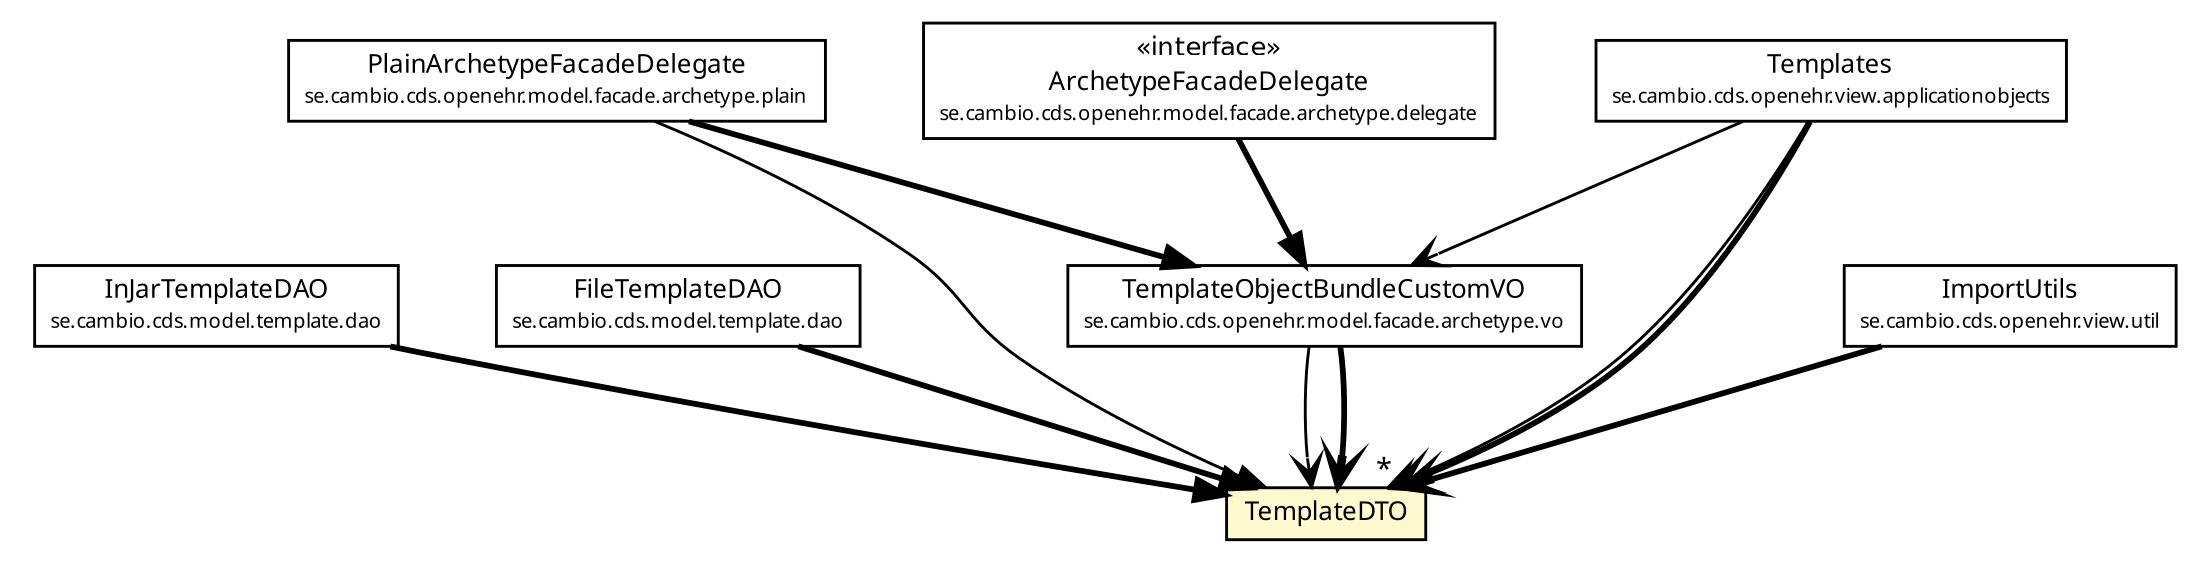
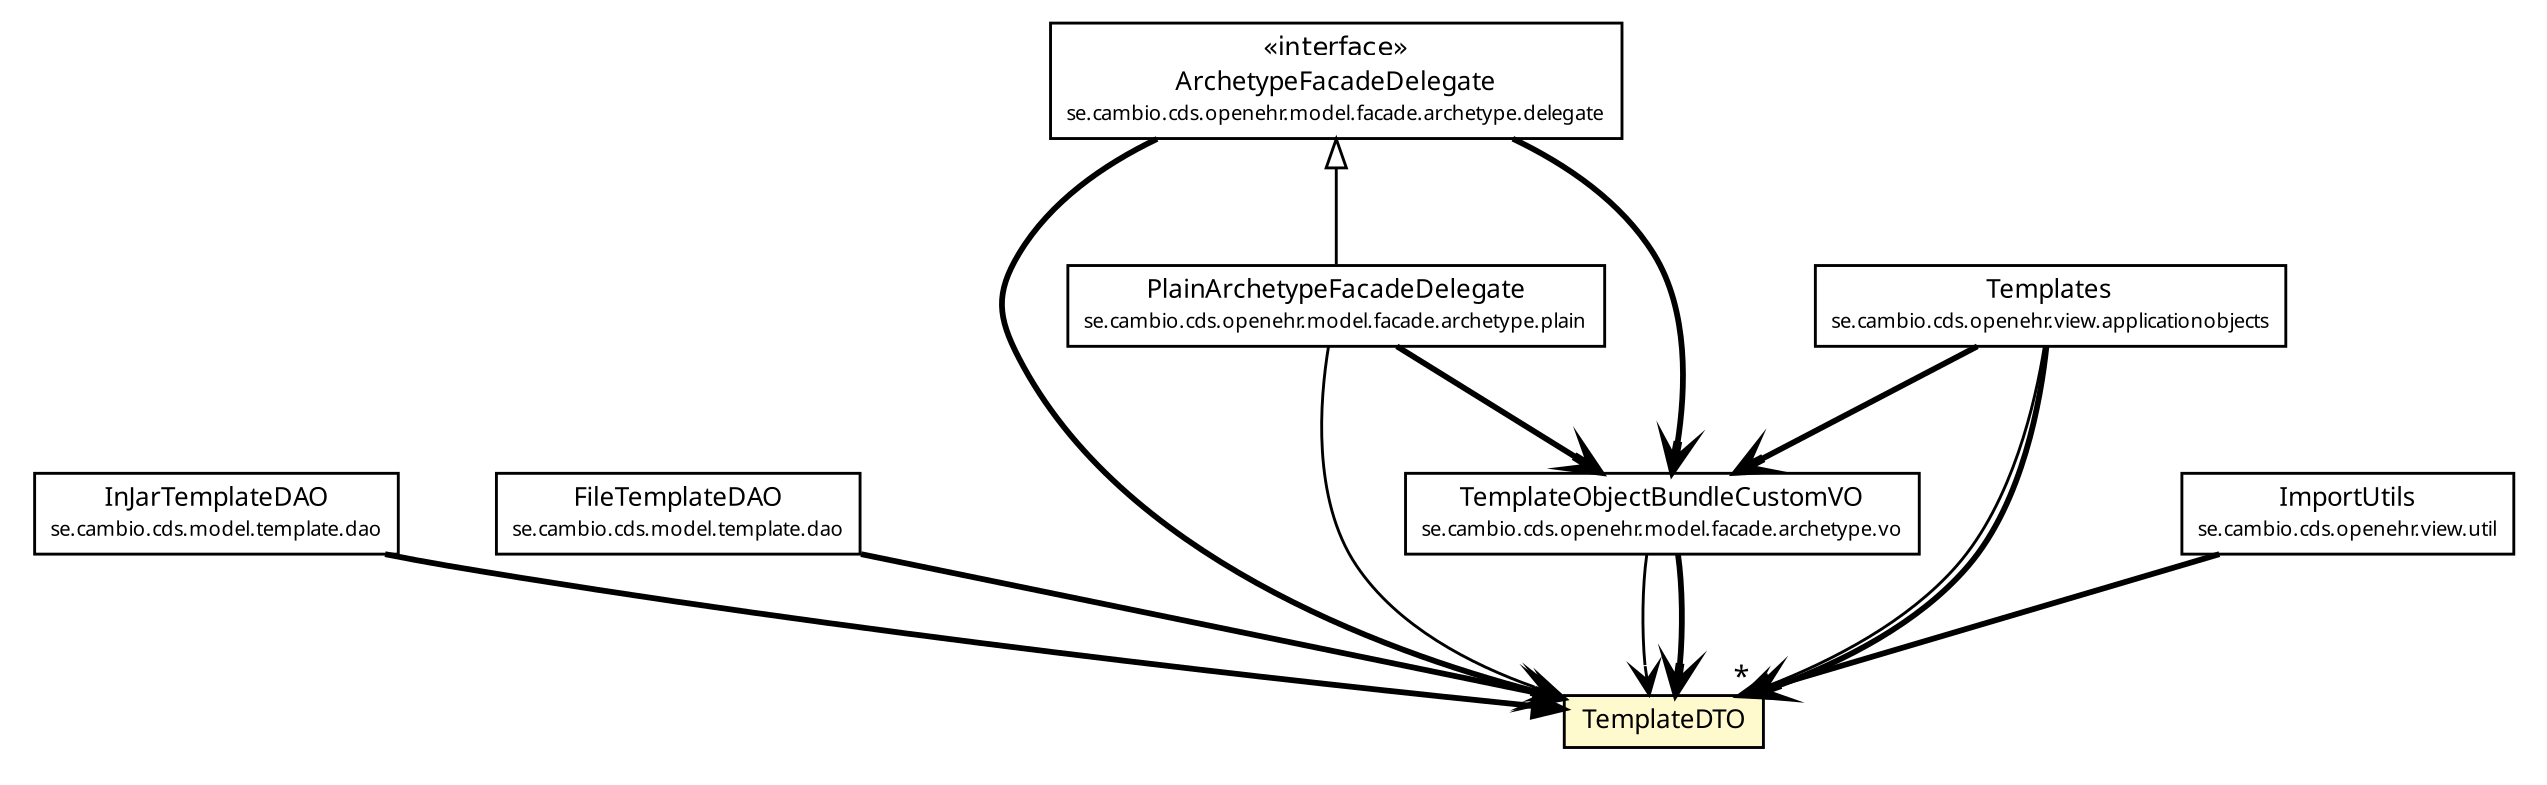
  digraph {
    fontname="DejaVu Sans"
    nodesep=0.25
    ranksep=0.5
    node [fontcolor=black fontname="DejaVu Sans" fontsize=9.0 shape=plaintext]
    edge [arrowhead=open color=black fontcolor=black fontname="DejaVu Sans" fontsize=10.0 headport=p labelfontname="Trebuchet MS" labelfontsize=10 style=bold tailport=p]
    n1 [label=<<table title="se.cambio.cds.model.template.dto.TemplateDTO" border="0" cellborder="1" cellspacing="0" cellpadding="2" port="p" bgcolor="lemonChiffon" href="./TemplateDTO.html"> 		<tr><td><table border="0" cellspacing="0" cellpadding="1"> <tr><td align="center" balign="center"><font face="Trebuchet MS"> TemplateDTO </font></td></tr> 		</table></td></tr> 		</table>>]
    n2 [label=<<table title="se.cambio.cds.model.template.dao.InJarTemplateDAO" border="0" cellborder="1" cellspacing="0" cellpadding="2" port="p" href="../dao/InJarTemplateDAO.html"> 		<tr><td><table border="0" cellspacing="0" cellpadding="1"> <tr><td align="center" balign="center"><font face="Trebuchet MS"> InJarTemplateDAO </font></td></tr> <tr><td align="center" balign="center"><font face="Trebuchet MS" point-size="7.0"> se.cambio.cds.model.template.dao </font></td></tr> 		</table></td></tr> 		</table>>]
    n3 [label=<<table title="se.cambio.cds.model.template.dao.FileTemplateDAO" border="0" cellborder="1" cellspacing="0" cellpadding="2" port="p" href="../dao/FileTemplateDAO.html"> 		<tr><td><table border="0" cellspacing="0" cellpadding="1"> <tr><td align="center" balign="center"><font face="Trebuchet MS"> FileTemplateDAO </font></td></tr> <tr><td align="center" balign="center"><font face="Trebuchet MS" point-size="7.0"> se.cambio.cds.model.template.dao </font></td></tr> 		</table></td></tr> 		</table>>]
    n4 [label=<<table title="se.cambio.cds.openehr.model.facade.archetype.delegate.ArchetypeFacadeDelegate" border="0" cellborder="1" cellspacing="0" cellpadding="2" port="p" href="../../../openehr/model/facade/archetype/delegate/ArchetypeFacadeDelegate.html"> 		<tr><td><table border="0" cellspacing="0" cellpadding="1"> <tr><td align="center" balign="center"> &#171;interface&#187; </td></tr> <tr><td align="center" balign="center"><font face="Trebuchet MS"> ArchetypeFacadeDelegate </font></td></tr> <tr><td align="center" balign="center"><font face="Trebuchet MS" point-size="7.0"> se.cambio.cds.openehr.model.facade.archetype.delegate </font></td></tr> 		</table></td></tr> 		</table>>]
    n5 [label=<<table title="se.cambio.cds.openehr.model.facade.archetype.plain.PlainArchetypeFacadeDelegate" border="0" cellborder="1" cellspacing="0" cellpadding="2" port="p" href="../../../openehr/model/facade/archetype/plain/PlainArchetypeFacadeDelegate.html"> 		<tr><td><table border="0" cellspacing="0" cellpadding="1"> <tr><td align="center" balign="center"><font face="Trebuchet MS"> PlainArchetypeFacadeDelegate </font></td></tr> <tr><td align="center" balign="center"><font face="Trebuchet MS" point-size="7.0"> se.cambio.cds.openehr.model.facade.archetype.plain </font></td></tr> 		</table></td></tr> 		</table>>]
    n6 [label=<<table title="se.cambio.cds.openehr.model.facade.archetype.vo.TemplateObjectBundleCustomVO" border="0" cellborder="1" cellspacing="0" cellpadding="2" port="p" href="../../../openehr/model/facade/archetype/vo/TemplateObjectBundleCustomVO.html"> 		<tr><td><table border="0" cellspacing="0" cellpadding="1"> <tr><td align="center" balign="center"><font face="Trebuchet MS"> TemplateObjectBundleCustomVO </font></td></tr> <tr><td align="center" balign="center"><font face="Trebuchet MS" point-size="7.0"> se.cambio.cds.openehr.model.facade.archetype.vo </font></td></tr> 		</table></td></tr> 		</table>>]
    n7 [label=<<table title="se.cambio.cds.openehr.view.applicationobjects.Templates" border="0" cellborder="1" cellspacing="0" cellpadding="2" port="p" href="../../../openehr/view/applicationobjects/Templates.html"> 		<tr><td><table border="0" cellspacing="0" cellpadding="1"> <tr><td align="center" balign="center"><font face="Trebuchet MS"> Templates </font></td></tr> <tr><td align="center" balign="center"><font face="Trebuchet MS" point-size="7.0"> se.cambio.cds.openehr.view.applicationobjects </font></td></tr> 		</table></td></tr> 		</table>>]
    n8 [label=<<table title="se.cambio.cds.openehr.view.util.ImportUtils" border="0" cellborder="1" cellspacing="0" cellpadding="2" port="p" href="../../../openehr/view/util/ImportUtils.html"> 		<tr><td><table border="0" cellspacing="0" cellpadding="1"> <tr><td align="center" balign="center"><font face="Trebuchet MS"> ImportUtils </font></td></tr> <tr><td align="center" balign="center"><font face="Trebuchet MS" point-size="7.0"> se.cambio.cds.openehr.view.util </font></td></tr> 		</table></td></tr> 		</table>>]
    n2 -> n1 [arrowhead=normal]
-   n3 -> n1 [arrowhead=normal]
-   n4 -> n6 [arrowhead=normal]
-   n5 -> n1 [arrowhead=normal style=solid]
-   n5 -> n6 [arrowhead=normal]
+   n3 -> n1
+   n4 -> n1
+   n4 -> n5 [arrowtail=empty dir=back fontsize=10 style=solid arrowhead="" color="" fontcolor=""]
+   n4 -> n6
+   n5 -> n1 [style=solid]
+   n5 -> n6
    n6 -> n1 [style=solid]
    n6 -> n1
    n7 -> n1 [headlabel="*"]
    n7 -> n1 [style=solid]
-   n7 -> n6 [style=solid]
-   n8 -> n1
+   n7 -> n6
+   n8 -> n1 [arrowhead=normal]
  }
